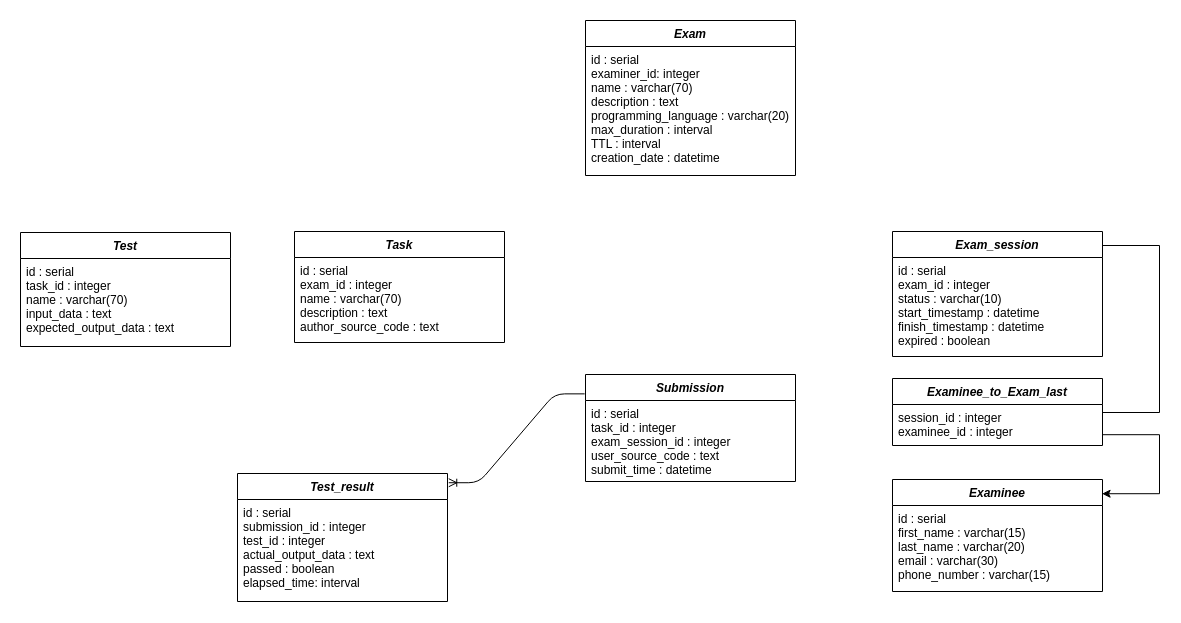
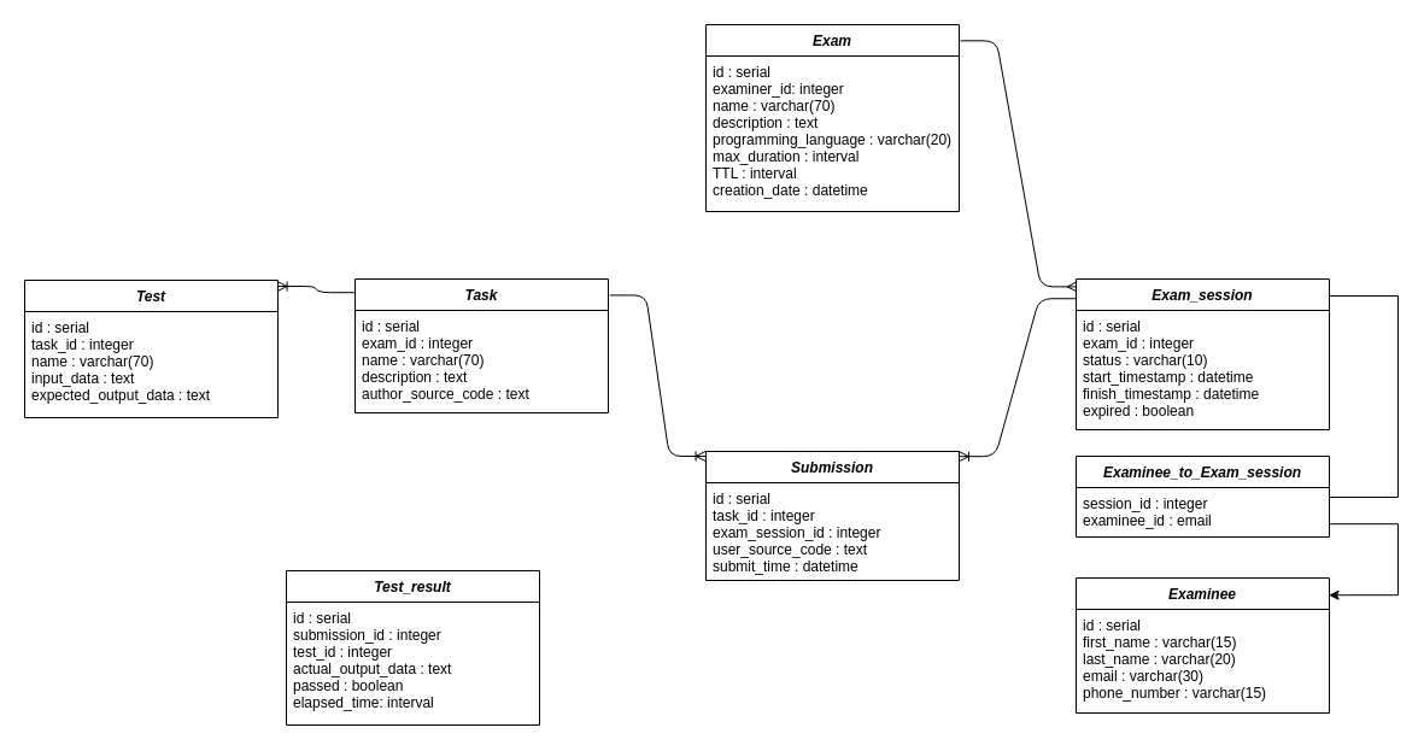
  <mxCell id="0" />
  <mxCell id="1" parent="0" />
  <mxCell id="2" value="Exam" style="swimlane;fontStyle=3;align=center;verticalAlign=top;childLayout=stackLayout;horizontal=1;startSize=26;horizontalStack=0;resizeParent=1;resizeLast=0;collapsible=1;marginBottom=0;rounded=0;shadow=0;strokeWidth=1;" vertex="1" parent="1"><mxGeometry x="585" y="20" width="210" height="155" as="geometry"><mxRectangle x="230" y="140" width="160" height="26" as="alternateBounds" /></mxGeometry></mxCell>
  <mxCell id="3" value="id : serial&#10;examiner_id: integer&#10;name : varchar(70)&#10;description : text&#10;programming_language : varchar(20)&#10;max_duration : interval&#10;TTL : interval&#10;creation_date : datetime" style="text;align=left;verticalAlign=top;spacingLeft=4;spacingRight=4;overflow=hidden;rotatable=0;points=[[0,0.5],[1,0.5]];portConstraint=eastwest;rounded=0;shadow=0;html=0;" vertex="1" parent="2"><mxGeometry y="26" width="210" height="129" as="geometry" /></mxCell>
  <mxCell id="4" value="Task" style="swimlane;fontStyle=3;align=center;verticalAlign=top;childLayout=stackLayout;horizontal=1;startSize=26;horizontalStack=0;resizeParent=1;resizeLast=0;collapsible=1;marginBottom=0;rounded=0;shadow=0;strokeWidth=1;" vertex="1" parent="1"><mxGeometry x="294" y="231" width="210" height="111" as="geometry"><mxRectangle x="230" y="140" width="160" height="26" as="alternateBounds" /></mxGeometry></mxCell>
  <mxCell id="5" value="id : serial&#10;exam_id : integer&#10;name : varchar(70)&#10;description : text&#10;author_source_code : text" style="text;align=left;verticalAlign=top;spacingLeft=4;spacingRight=4;overflow=hidden;rotatable=0;points=[[0,0.5],[1,0.5]];portConstraint=eastwest;rounded=0;shadow=0;html=0;" vertex="1" parent="4"><mxGeometry y="26" width="210" height="85" as="geometry" /></mxCell>
  <mxCell id="6" value="Exam_session" style="swimlane;fontStyle=3;align=center;verticalAlign=top;childLayout=stackLayout;horizontal=1;startSize=26;horizontalStack=0;resizeParent=1;resizeLast=0;collapsible=1;marginBottom=0;rounded=0;shadow=0;strokeWidth=1;" vertex="1" parent="1"><mxGeometry x="892" y="231" width="210" height="125" as="geometry"><mxRectangle x="230" y="140" width="160" height="26" as="alternateBounds" /></mxGeometry></mxCell>
  <mxCell id="7" value="id : serial&#10;exam_id : integer&#10;status : varchar(10)&#10;start_timestamp : datetime&#10;finish_timestamp : datetime&#10;expired : boolean" style="text;align=left;verticalAlign=top;spacingLeft=4;spacingRight=4;overflow=hidden;rotatable=0;points=[[0,0.5],[1,0.5]];portConstraint=eastwest;rounded=0;shadow=0;html=0;" vertex="1" parent="6"><mxGeometry y="26" width="210" height="99" as="geometry" /></mxCell>
+ <mxCell id="8" value="" style="edgeStyle=entityRelationEdgeStyle;fontSize=12;html=1;endArrow=ERmany;exitX=1.005;exitY=0.086;exitDx=0;exitDy=0;exitPerimeter=0;entryX=0.003;entryY=0.051;entryDx=0;entryDy=0;entryPerimeter=0;" edge="1" parent="1" source="2" target="6"><mxGeometry width="100" height="100" relative="1" as="geometry"><mxPoint x="919" y="221" as="sourcePoint" /><mxPoint x="890" y="236" as="targetPoint" /></mxGeometry></mxCell>
  <mxCell id="9" value="Examinee" style="swimlane;fontStyle=3;align=center;verticalAlign=top;childLayout=stackLayout;horizontal=1;startSize=26;horizontalStack=0;resizeParent=1;resizeLast=0;collapsible=1;marginBottom=0;rounded=0;shadow=0;strokeWidth=1;" vertex="1" parent="1"><mxGeometry x="892" y="479" width="210" height="112" as="geometry"><mxRectangle x="230" y="140" width="160" height="26" as="alternateBounds" /></mxGeometry></mxCell>
  <mxCell id="10" value="id : serial&#10;first_name : varchar(15)&#10;last_name : varchar(20)&#10;email : varchar(30)&#10;phone_number : varchar(15)" style="text;align=left;verticalAlign=top;spacingLeft=4;spacingRight=4;overflow=hidden;rotatable=0;points=[[0,0.5],[1,0.5]];portConstraint=eastwest;rounded=0;shadow=0;html=0;" vertex="1" parent="9"><mxGeometry y="26" width="210" height="86" as="geometry" /></mxCell>
- <mxCell id="11" value="Examinee_to_Exam_last" style="swimlane;fontStyle=3;align=center;verticalAlign=top;childLayout=stackLayout;horizontal=1;startSize=26;horizontalStack=0;resizeParent=1;resizeLast=0;collapsible=1;marginBottom=0;rounded=0;shadow=0;strokeWidth=1;" vertex="1" parent="1"><mxGeometry x="892" y="378" width="210" height="67" as="geometry"><mxRectangle x="230" y="140" width="160" height="26" as="alternateBounds" /></mxGeometry></mxCell>
- <mxCell id="12" value="session_id : integer&#10;examinee_id : integer&#10;" style="text;align=left;verticalAlign=top;spacingLeft=4;spacingRight=4;overflow=hidden;rotatable=0;points=[[0,0.5],[1,0.5]];portConstraint=eastwest;rounded=0;shadow=0;html=0;" vertex="1" parent="11"><mxGeometry y="26" width="210" height="39" as="geometry" /></mxCell>
+ <mxCell id="11" value="Examinee_to_Exam_session" style="swimlane;fontStyle=3;align=center;verticalAlign=top;childLayout=stackLayout;horizontal=1;startSize=26;horizontalStack=0;resizeParent=1;resizeLast=0;collapsible=1;marginBottom=0;rounded=0;shadow=0;strokeWidth=1;" vertex="1" parent="1"><mxGeometry x="892" y="378" width="210" height="67" as="geometry"><mxRectangle x="230" y="140" width="160" height="26" as="alternateBounds" /></mxGeometry></mxCell>
+ <mxCell id="12" value="session_id : integer&#10;examinee_id : email&#10;" style="text;align=left;verticalAlign=top;spacingLeft=4;spacingRight=4;overflow=hidden;rotatable=0;points=[[0,0.5],[1,0.5]];portConstraint=eastwest;rounded=0;shadow=0;html=0;" vertex="1" parent="11"><mxGeometry y="26" width="210" height="39" as="geometry" /></mxCell>
  <mxCell id="13" value="" style="endArrow=none;html=1;rounded=0;exitX=1;exitY=0.129;exitDx=0;exitDy=0;exitPerimeter=0;edgeStyle=orthogonalEdgeStyle;" edge="1" parent="1" source="6"><mxGeometry relative="1" as="geometry"><mxPoint x="1160" y="323" as="sourcePoint" /><mxPoint x="1102" y="412" as="targetPoint" /><Array as="points"><mxPoint x="1159" y="245" /><mxPoint x="1159" y="412" /></Array></mxGeometry></mxCell>
  <mxCell id="14" value="" style="resizable=0;html=1;whiteSpace=wrap;align=left;verticalAlign=bottom;" connectable="0" vertex="1" parent="13"><mxGeometry x="-1" relative="1" as="geometry" /></mxCell>
  <mxCell id="15" value="" style="resizable=0;html=1;whiteSpace=wrap;align=right;verticalAlign=bottom;" connectable="0" vertex="1" parent="13"><mxGeometry x="1" relative="1" as="geometry" /></mxCell>
  <mxCell id="16" value="" style="endArrow=classic;html=1;rounded=0;exitX=0.998;exitY=0.774;exitDx=0;exitDy=0;exitPerimeter=0;entryX=0.998;entryY=0.127;entryDx=0;entryDy=0;entryPerimeter=0;edgeStyle=orthogonalEdgeStyle;" edge="1" parent="1" source="12" target="9"><mxGeometry relative="1" as="geometry"><mxPoint x="1112" y="432" as="sourcePoint" /><mxPoint x="1113" y="600" as="targetPoint" /><Array as="points"><mxPoint x="1159" y="434" /><mxPoint x="1159" y="493" /></Array></mxGeometry></mxCell>
  <mxCell id="17" value="" style="resizable=0;html=1;whiteSpace=wrap;align=left;verticalAlign=bottom;" connectable="0" vertex="1" parent="16"><mxGeometry x="-1" relative="1" as="geometry" /></mxCell>
  <mxCell id="18" value="" style="resizable=0;html=1;whiteSpace=wrap;align=right;verticalAlign=bottom;" connectable="0" vertex="1" parent="16"><mxGeometry x="1" relative="1" as="geometry" /></mxCell>
  <mxCell id="19" value="Submission" style="swimlane;fontStyle=3;align=center;verticalAlign=top;childLayout=stackLayout;horizontal=1;startSize=26;horizontalStack=0;resizeParent=1;resizeLast=0;collapsible=1;marginBottom=0;rounded=0;shadow=0;strokeWidth=1;" vertex="1" parent="1"><mxGeometry x="585" y="374" width="210" height="107" as="geometry"><mxRectangle x="230" y="140" width="160" height="26" as="alternateBounds" /></mxGeometry></mxCell>
  <mxCell id="20" value="id : serial&#10;task_id : integer&#10;exam_session_id : integer&#10;user_source_code : text&#10;submit_time : datetime" style="text;align=left;verticalAlign=top;spacingLeft=4;spacingRight=4;overflow=hidden;rotatable=0;points=[[0,0.5],[1,0.5]];portConstraint=eastwest;rounded=0;shadow=0;html=0;" vertex="1" parent="19"><mxGeometry y="26" width="210" height="81" as="geometry" /></mxCell>
+ <mxCell id="21" value="" style="edgeStyle=entityRelationEdgeStyle;fontSize=12;html=1;endArrow=ERoneToMany;exitX=1.006;exitY=0.121;exitDx=0;exitDy=0;exitPerimeter=0;entryX=-0.002;entryY=0.037;entryDx=0;entryDy=0;entryPerimeter=0;" edge="1" parent="1" source="4" target="19"><mxGeometry width="100" height="100" relative="1" as="geometry"><mxPoint x="511" y="267" as="sourcePoint" /><mxPoint x="579" y="385" as="targetPoint" /></mxGeometry></mxCell>
+ <mxCell id="22" value="" style="edgeStyle=entityRelationEdgeStyle;fontSize=12;html=1;endArrow=ERoneToMany;exitX=-0.003;exitY=0.13;exitDx=0;exitDy=0;exitPerimeter=0;entryX=1;entryY=0.039;entryDx=0;entryDy=0;entryPerimeter=0;" edge="1" parent="1" source="6" target="19"><mxGeometry width="100" height="100" relative="1" as="geometry"><mxPoint x="782" y="260" as="sourcePoint" /><mxPoint x="856" y="397" as="targetPoint" /></mxGeometry></mxCell>
  <mxCell id="23" value="Test" style="swimlane;fontStyle=3;align=center;verticalAlign=top;childLayout=stackLayout;horizontal=1;startSize=26;horizontalStack=0;resizeParent=1;resizeLast=0;collapsible=1;marginBottom=0;rounded=0;shadow=0;strokeWidth=1;" vertex="1" parent="1"><mxGeometry x="20" y="232" width="210" height="114" as="geometry"><mxRectangle x="230" y="140" width="160" height="26" as="alternateBounds" /></mxGeometry></mxCell>
  <mxCell id="24" value="id : serial&#10;task_id : integer&#10;name : varchar(70)&#10;input_data : text&#10;expected_output_data : text" style="text;align=left;verticalAlign=top;spacingLeft=4;spacingRight=4;overflow=hidden;rotatable=0;points=[[0,0.5],[1,0.5]];portConstraint=eastwest;rounded=0;shadow=0;html=0;" vertex="1" parent="23"><mxGeometry y="26" width="210" height="80" as="geometry" /></mxCell>
+ <mxCell id="25" value="" style="edgeStyle=entityRelationEdgeStyle;fontSize=12;html=1;endArrow=ERoneToMany;exitX=0;exitY=0.101;exitDx=0;exitDy=0;entryX=0.998;entryY=0.044;entryDx=0;entryDy=0;entryPerimeter=0;exitPerimeter=0;" edge="1" parent="1" source="4" target="23"><mxGeometry width="100" height="100" relative="1" as="geometry"><mxPoint x="515" y="258" as="sourcePoint" /><mxPoint x="595" y="388" as="targetPoint" /></mxGeometry></mxCell>
  <mxCell id="26" value="Test_result" style="swimlane;fontStyle=3;align=center;verticalAlign=top;childLayout=stackLayout;horizontal=1;startSize=26;horizontalStack=0;resizeParent=1;resizeLast=0;collapsible=1;marginBottom=0;rounded=0;shadow=0;strokeWidth=1;" vertex="1" parent="1"><mxGeometry x="237" y="473" width="210" height="128" as="geometry"><mxRectangle x="230" y="140" width="160" height="26" as="alternateBounds" /></mxGeometry></mxCell>
  <mxCell id="27" value="id : serial&#10;submission_id : integer&#10;test_id : integer&#10;actual_output_data : text&#10;passed : boolean&#10;elapsed_time: interval " style="text;align=left;verticalAlign=top;spacingLeft=4;spacingRight=4;overflow=hidden;rotatable=0;points=[[0,0.5],[1,0.5]];portConstraint=eastwest;rounded=0;shadow=0;html=0;" vertex="1" parent="26"><mxGeometry y="26" width="210" height="102" as="geometry" /></mxCell>
- <mxCell id="28" value="" style="edgeStyle=entityRelationEdgeStyle;fontSize=12;html=1;endArrow=ERoneToMany;exitX=-0.004;exitY=0.181;exitDx=0;exitDy=0;exitPerimeter=0;entryX=1.006;entryY=0.072;entryDx=0;entryDy=0;entryPerimeter=0;" edge="1" parent="1" source="19" target="26"><mxGeometry width="100" height="100" relative="1" as="geometry"><mxPoint x="304" y="255" as="sourcePoint" /><mxPoint x="492" y="492" as="targetPoint" /></mxGeometry></mxCell>
